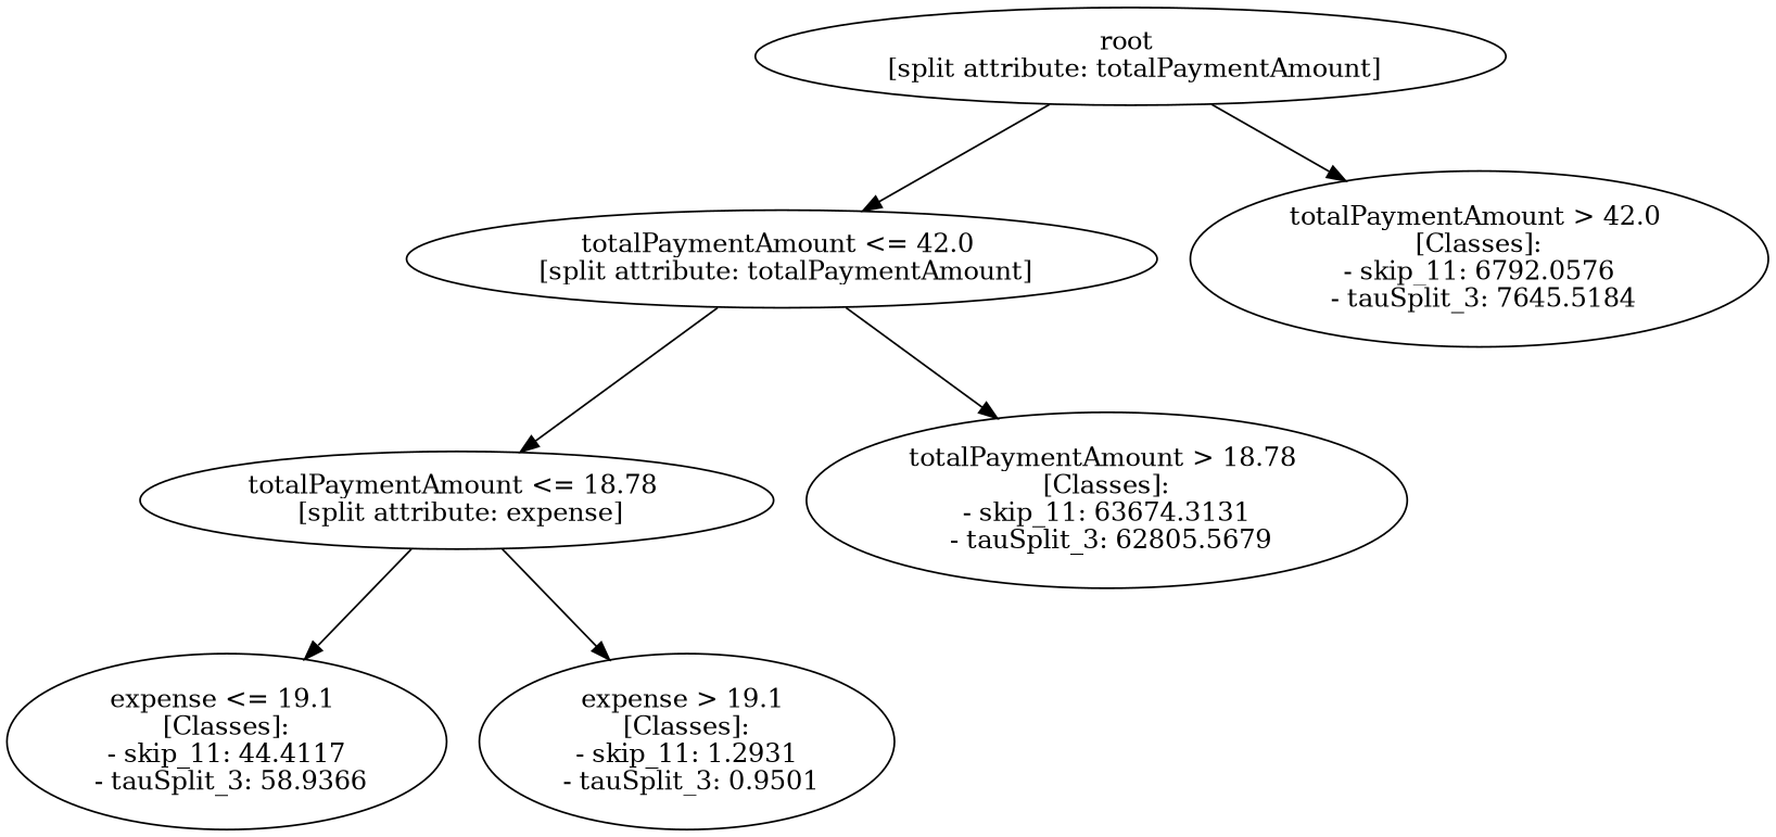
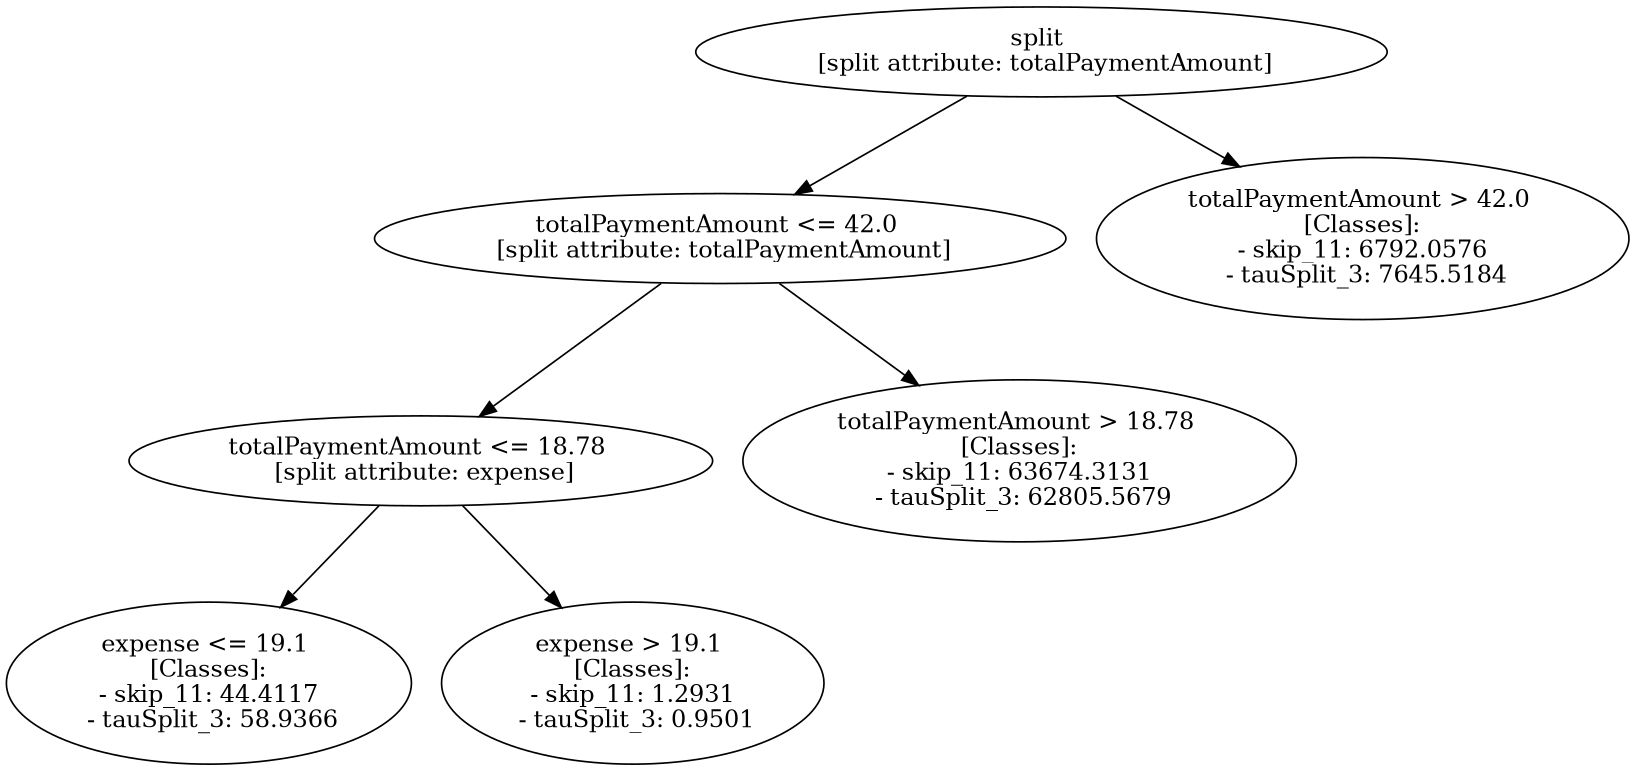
  digraph {
-   n1 [label="root \n [split attribute: totalPaymentAmount]"]
+   n1 [label="split \n [split attribute: totalPaymentAmount]"]
    n2 [label="totalPaymentAmount <= 42.0 \n [split attribute: totalPaymentAmount]"]
    n3 [label="totalPaymentAmount > 42.0 \n [Classes]: \n - skip_11: 6792.0576 \n - tauSplit_3: 7645.5184"]
    n4 [label="totalPaymentAmount <= 18.78 \n [split attribute: expense]"]
    n5 [label="totalPaymentAmount > 18.78 \n [Classes]: \n - skip_11: 63674.3131 \n - tauSplit_3: 62805.5679"]
    n6 [label="expense <= 19.1 \n [Classes]: \n - skip_11: 44.4117 \n - tauSplit_3: 58.9366"]
    n7 [label="expense > 19.1 \n [Classes]: \n - skip_11: 1.2931 \n - tauSplit_3: 0.9501"]
    n1 -> n2
    n1 -> n3
    n2 -> n4
    n2 -> n5
    n4 -> n6
    n4 -> n7
  }
